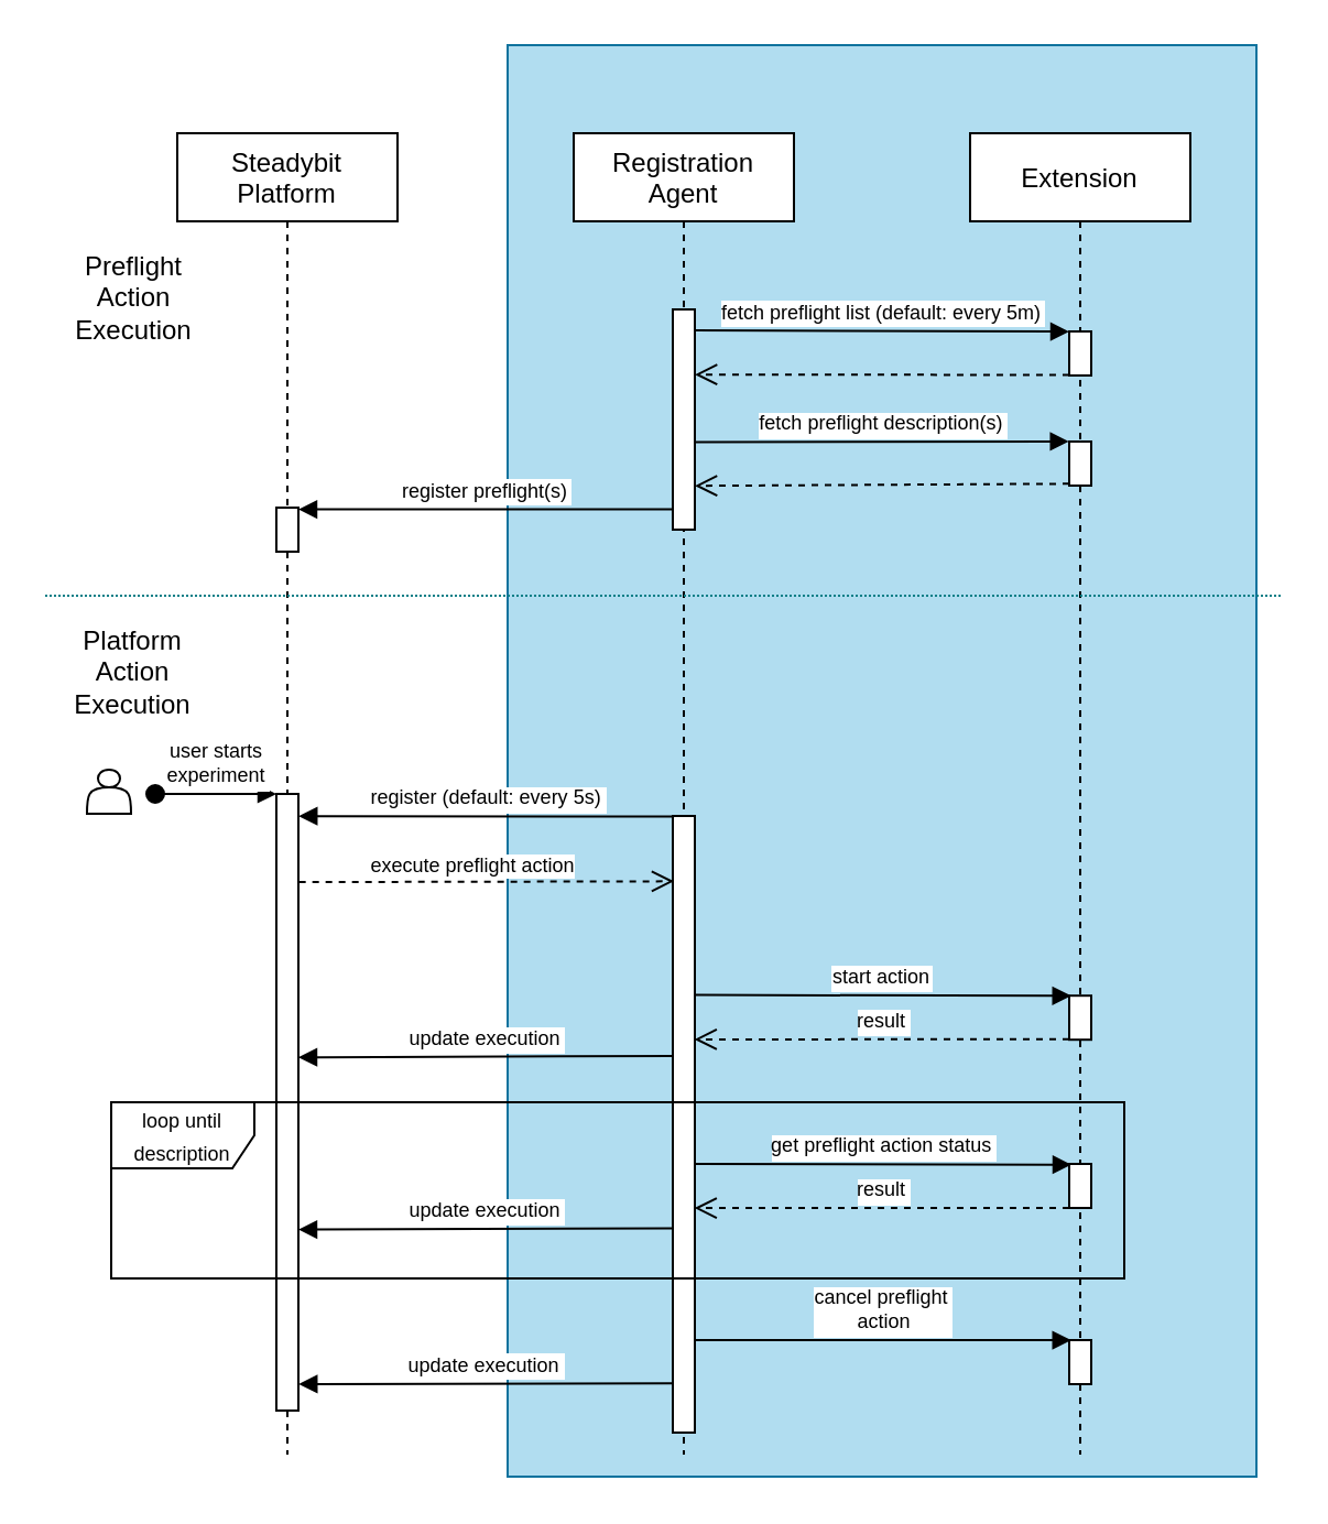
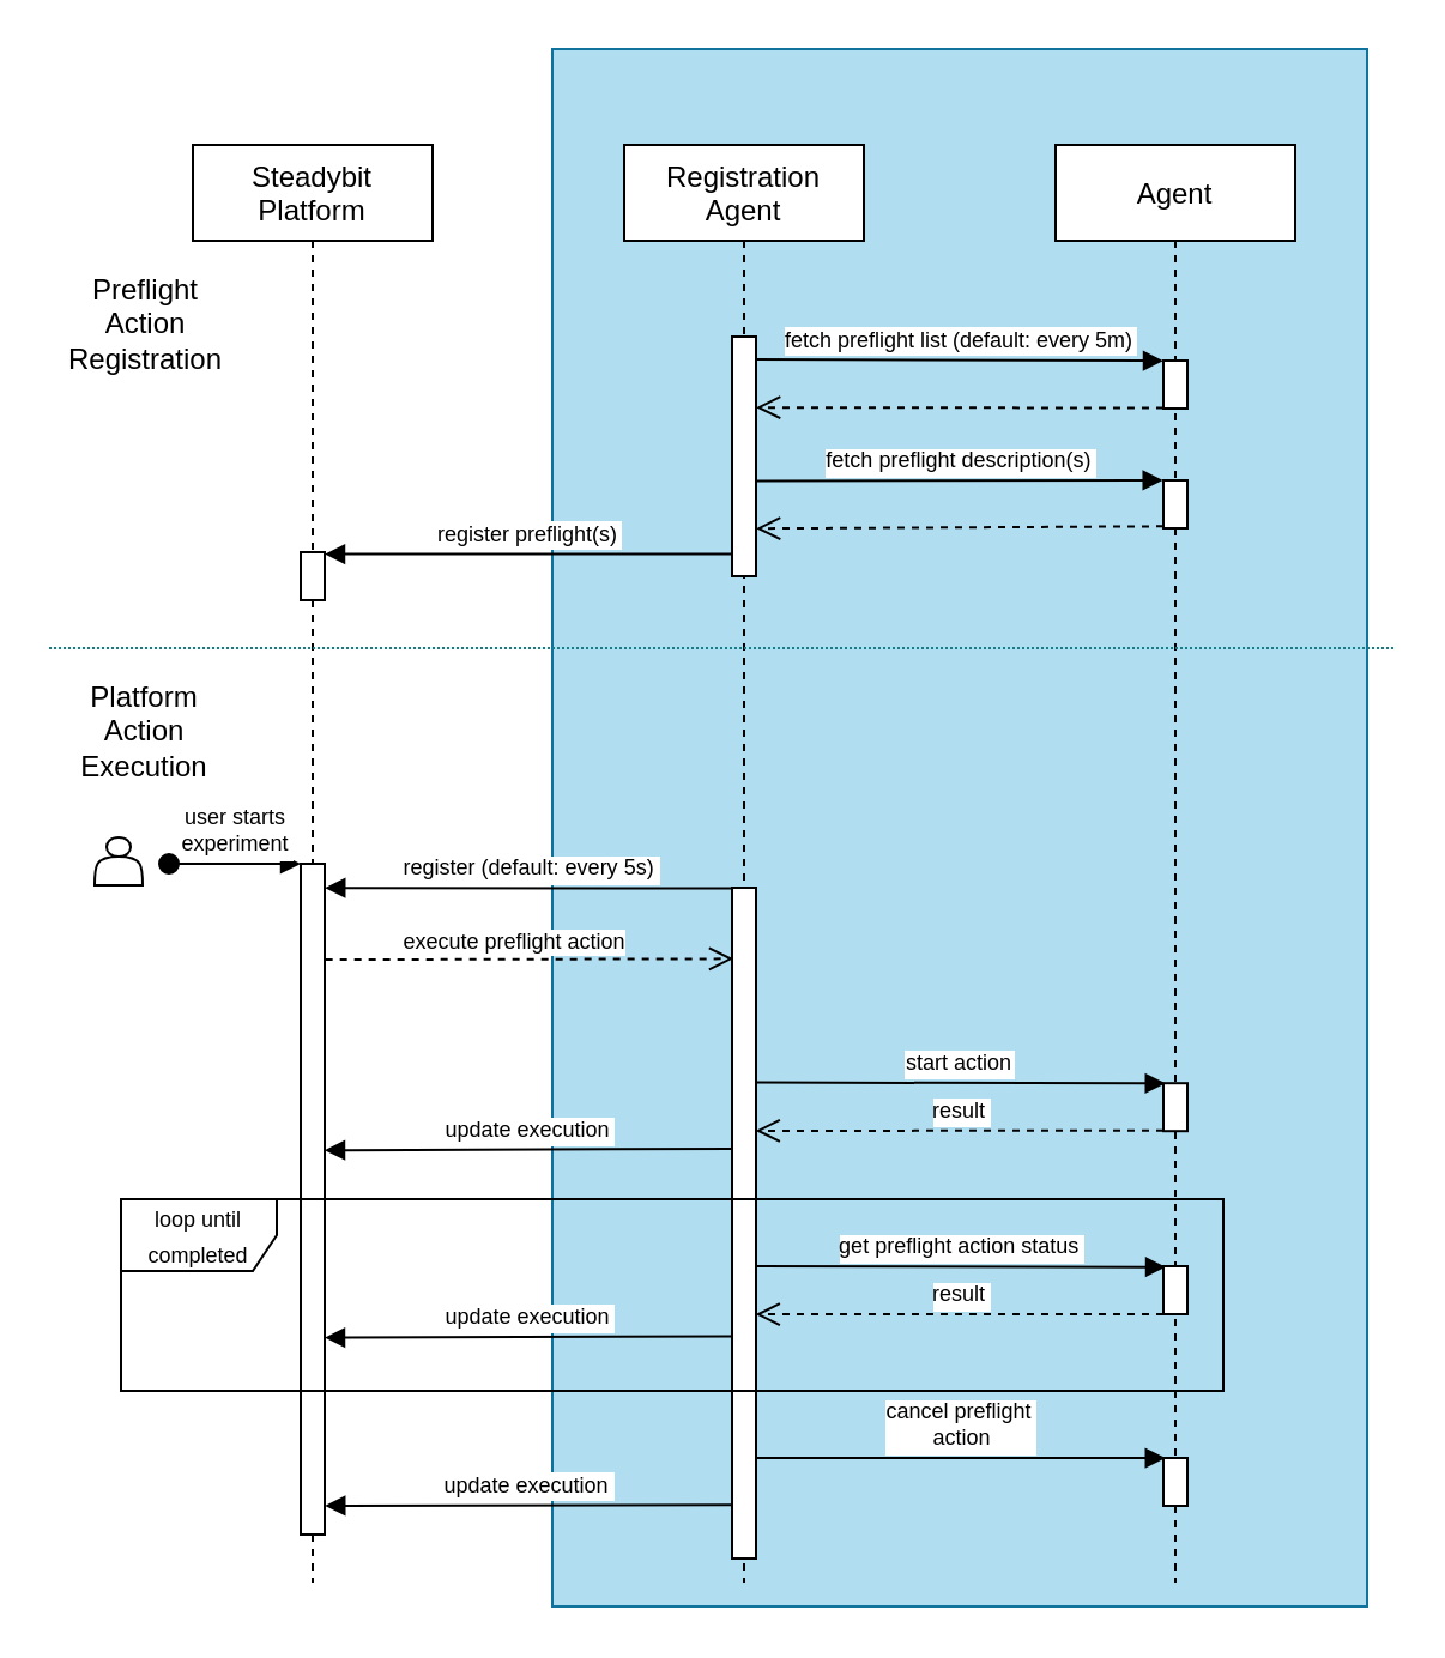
  <mxCell id="0" />
  <mxCell id="1" parent="0" />
  <mxCell id="2" value="" style="whiteSpace=wrap;html=1;labelBackgroundColor=#0000CC;fontSize=9;fillColor=#b1ddf0;strokeColor=#10739e;" parent="1" vertex="1"><mxGeometry x="230" y="20" width="340" height="650" as="geometry" /></mxCell>
  <mxCell id="3" value="Steadybit &#10;Platform" style="shape=umlLifeline;perimeter=lifelinePerimeter;container=1;collapsible=0;recursiveResize=0;rounded=0;shadow=0;strokeWidth=1;" parent="1" vertex="1"><mxGeometry x="80" y="60" width="100" height="600" as="geometry" /></mxCell>
  <mxCell id="4" value="" style="points=[];perimeter=orthogonalPerimeter;rounded=0;shadow=0;strokeWidth=1;" parent="3" vertex="1"><mxGeometry x="45" y="300" width="10" height="280" as="geometry" /></mxCell>
  <mxCell id="5" value="user starts&#10;experiment" style="verticalAlign=bottom;startArrow=oval;endArrow=block;startSize=8;shadow=0;strokeWidth=1;fontSize=9;" parent="3" target="4" edge="1"><mxGeometry relative="1" as="geometry"><mxPoint x="-10" y="300" as="sourcePoint" /></mxGeometry></mxCell>
  <mxCell id="6" value="" style="points=[];perimeter=orthogonalPerimeter;rounded=0;shadow=0;strokeWidth=1;" parent="3" vertex="1"><mxGeometry x="45" y="170" width="10" height="20" as="geometry" /></mxCell>
  <mxCell id="7" value="Registration&#10;Agent" style="shape=umlLifeline;perimeter=lifelinePerimeter;container=1;collapsible=0;recursiveResize=0;rounded=0;shadow=0;strokeWidth=1;" parent="1" vertex="1"><mxGeometry x="260" y="60" width="100" height="600" as="geometry" /></mxCell>
  <mxCell id="8" value="" style="points=[];perimeter=orthogonalPerimeter;rounded=0;shadow=0;strokeWidth=1;" parent="7" vertex="1"><mxGeometry x="45" y="80" width="10" height="100" as="geometry" /></mxCell>
  <mxCell id="9" value="" style="points=[];perimeter=orthogonalPerimeter;rounded=0;shadow=0;strokeWidth=1;fillColor=default;" parent="7" vertex="1"><mxGeometry x="45" y="310" width="10" height="280" as="geometry" /></mxCell>
  <mxCell id="10" value="fetch preflight list (default: every 5m)" style="verticalAlign=bottom;endArrow=block;shadow=0;strokeWidth=1;entryX=0;entryY=0.004;entryDx=0;entryDy=0;entryPerimeter=0;exitX=1;exitY=0.095;exitDx=0;exitDy=0;exitPerimeter=0;fontSize=9;" parent="1" source="8" target="12" edge="1"><mxGeometry relative="1" as="geometry"><mxPoint x="340" y="150" as="sourcePoint" /><mxPoint x="480" y="150" as="targetPoint" /><Array as="points" /></mxGeometry></mxCell>
- <mxCell id="11" value="Extension" style="shape=umlLifeline;perimeter=lifelinePerimeter;container=1;collapsible=0;recursiveResize=0;rounded=0;shadow=0;strokeWidth=1;" parent="1" vertex="1"><mxGeometry x="440" y="60" width="100" height="600" as="geometry" /></mxCell>
+ <mxCell id="11" value="Agent" style="shape=umlLifeline;perimeter=lifelinePerimeter;container=1;collapsible=0;recursiveResize=0;rounded=0;shadow=0;strokeWidth=1;" parent="1" vertex="1"><mxGeometry x="440" y="60" width="100" height="600" as="geometry" /></mxCell>
  <mxCell id="12" value="" style="points=[];perimeter=orthogonalPerimeter;rounded=0;shadow=0;strokeWidth=1;" parent="11" vertex="1"><mxGeometry x="45" y="90" width="10" height="20" as="geometry" /></mxCell>
  <mxCell id="13" value="" style="points=[];perimeter=orthogonalPerimeter;rounded=0;shadow=0;strokeWidth=1;" parent="11" vertex="1"><mxGeometry x="45" y="140" width="10" height="20" as="geometry" /></mxCell>
  <mxCell id="14" value="" style="points=[];perimeter=orthogonalPerimeter;rounded=0;shadow=0;strokeWidth=1;" parent="11" vertex="1"><mxGeometry x="45" y="391.6" width="10" height="20" as="geometry" /></mxCell>
  <mxCell id="15" value="" style="points=[];perimeter=orthogonalPerimeter;rounded=0;shadow=0;strokeWidth=1;" parent="11" vertex="1"><mxGeometry x="45" y="548" width="10" height="20" as="geometry" /></mxCell>
  <mxCell id="16" value="" style="verticalAlign=bottom;endArrow=open;dashed=1;endSize=8;shadow=0;strokeWidth=1;exitX=-0.001;exitY=0.987;exitDx=0;exitDy=0;exitPerimeter=0;entryX=1.005;entryY=0.296;entryDx=0;entryDy=0;entryPerimeter=0;" parent="1" source="12" target="8" edge="1"><mxGeometry relative="1" as="geometry"><mxPoint x="340" y="171" as="targetPoint" /><mxPoint x="480" y="170" as="sourcePoint" /><Array as="points" /></mxGeometry></mxCell>
  <mxCell id="17" value="fetch preflight description(s)" style="verticalAlign=bottom;endArrow=block;shadow=0;strokeWidth=1;entryX=-0.015;entryY=-0.001;entryDx=0;entryDy=0;entryPerimeter=0;exitX=0.996;exitY=0.602;exitDx=0;exitDy=0;exitPerimeter=0;fontSize=9;" parent="1" source="8" target="13" edge="1"><mxGeometry relative="1" as="geometry"><mxPoint x="290" y="200" as="sourcePoint" /><mxPoint x="490" y="200" as="targetPoint" /><Array as="points" /></mxGeometry></mxCell>
  <mxCell id="18" value="" style="verticalAlign=bottom;endArrow=open;dashed=1;endSize=8;shadow=0;strokeWidth=1;exitX=0;exitY=0.958;exitDx=0;exitDy=0;exitPerimeter=0;entryX=1.004;entryY=0.801;entryDx=0;entryDy=0;entryPerimeter=0;" parent="1" source="13" target="8" edge="1"><mxGeometry relative="1" as="geometry"><mxPoint x="320" y="220" as="targetPoint" /><mxPoint x="493" y="220" as="sourcePoint" /><Array as="points" /></mxGeometry></mxCell>
  <mxCell id="19" value="register preflight(s)" style="verticalAlign=bottom;endArrow=block;shadow=0;strokeWidth=1;exitX=0;exitY=0.908;exitDx=0;exitDy=0;exitPerimeter=0;fontSize=9;" parent="1" source="8" target="6" edge="1"><mxGeometry relative="1" as="geometry"><mxPoint x="305" y="210" as="sourcePoint" /><mxPoint x="504.85" y="209.98" as="targetPoint" /><Array as="points" /></mxGeometry></mxCell>
  <mxCell id="20" value="" style="shape=actor;whiteSpace=wrap;html=1;" parent="1" vertex="1"><mxGeometry x="39" y="349" width="20" height="20" as="geometry" /></mxCell>
  <mxCell id="21" value="" style="endArrow=none;dashed=1;html=1;rounded=0;fontSize=7;fillColor=#b0e3e6;strokeColor=#0e8088;dashPattern=1 1;" parent="1" edge="1"><mxGeometry width="50" height="50" relative="1" as="geometry"><mxPoint x="20" y="270" as="sourcePoint" /><mxPoint x="581" y="270" as="targetPoint" /></mxGeometry></mxCell>
- <mxCell id="22" value="&lt;font style=&quot;font-size: 12px;&quot;&gt;Preflight Action Execution&lt;/font&gt;" style="text;html=1;strokeColor=none;fillColor=none;align=center;verticalAlign=middle;whiteSpace=wrap;rounded=0;fontSize=10;" parent="1" vertex="1"><mxGeometry x="21" y="120" width="79" height="30" as="geometry" /></mxCell>
+ <mxCell id="22" value="&lt;font style=&quot;font-size: 12px;&quot;&gt;Preflight Action Registration&lt;/font&gt;" style="text;html=1;strokeColor=none;fillColor=none;align=center;verticalAlign=middle;whiteSpace=wrap;rounded=0;fontSize=10;" parent="1" vertex="1"><mxGeometry x="21" y="120" width="79" height="30" as="geometry" /></mxCell>
  <mxCell id="23" value="&lt;font style=&quot;font-size: 12px;&quot;&gt;Platform Action Execution&lt;/font&gt;" style="text;html=1;strokeColor=none;fillColor=none;align=center;verticalAlign=middle;whiteSpace=wrap;rounded=0;fontSize=10;" parent="1" vertex="1"><mxGeometry x="20" y="290" width="80" height="30" as="geometry" /></mxCell>
  <mxCell id="24" value="register (default: every 5s)" style="verticalAlign=bottom;endArrow=block;shadow=0;strokeWidth=1;fontSize=9;exitX=0.055;exitY=0.001;exitDx=0;exitDy=0;exitPerimeter=0;entryX=1.013;entryY=0.036;entryDx=0;entryDy=0;entryPerimeter=0;" parent="1" source="9" target="4" edge="1"><mxGeometry relative="1" as="geometry"><mxPoint x="210" y="400" as="sourcePoint" /><mxPoint x="140" y="370" as="targetPoint" /><Array as="points" /></mxGeometry></mxCell>
  <mxCell id="25" value="update execution" style="verticalAlign=bottom;endArrow=block;shadow=0;strokeWidth=1;fontSize=9;entryX=1.013;entryY=0.85;entryDx=0;entryDy=0;entryPerimeter=0;exitX=-0.047;exitY=0.92;exitDx=0;exitDy=0;exitPerimeter=0;" parent="1" source="9" edge="1"><mxGeometry relative="1" as="geometry"><mxPoint x="300" y="628" as="sourcePoint" /><mxPoint x="135.13" y="628" as="targetPoint" /><Array as="points" /></mxGeometry></mxCell>
  <mxCell id="26" value="update execution" style="verticalAlign=bottom;endArrow=block;shadow=0;strokeWidth=1;fontSize=9;exitX=-0.003;exitY=0.5;exitDx=0;exitDy=0;exitPerimeter=0;entryX=1;entryY=0.503;entryDx=0;entryDy=0;entryPerimeter=0;" parent="1" edge="1"><mxGeometry relative="1" as="geometry"><mxPoint x="304.97" y="479" as="sourcePoint" /><mxPoint x="135" y="479.6" as="targetPoint" /><Array as="points" /></mxGeometry></mxCell>
  <mxCell id="27" value="result" style="verticalAlign=bottom;endArrow=open;dashed=1;endSize=8;shadow=0;strokeWidth=1;exitX=0;exitY=0.99;exitDx=0;exitDy=0;exitPerimeter=0;entryX=0.984;entryY=0.447;entryDx=0;entryDy=0;entryPerimeter=0;fontSize=9;" parent="1" source="14" edge="1"><mxGeometry relative="1" as="geometry"><mxPoint x="314.84" y="471.46" as="targetPoint" /><mxPoint x="479.96" y="471.13" as="sourcePoint" /><Array as="points" /><mxPoint as="offset" /></mxGeometry></mxCell>
  <mxCell id="28" value="start action" style="verticalAlign=bottom;endArrow=block;shadow=0;strokeWidth=1;fontSize=9;entryX=0.087;entryY=0.003;entryDx=0;entryDy=0;entryPerimeter=0;exitX=0.996;exitY=0.335;exitDx=0;exitDy=0;exitPerimeter=0;" parent="1" target="14" edge="1"><mxGeometry relative="1" as="geometry"><mxPoint x="314.96" y="451.3" as="sourcePoint" /><mxPoint x="376.72" y="492.6" as="targetPoint" /><Array as="points" /></mxGeometry></mxCell>
  <mxCell id="29" value="" style="verticalAlign=bottom;endArrow=open;dashed=1;endSize=8;shadow=0;strokeWidth=1;entryX=0.053;entryY=0.106;entryDx=0;entryDy=0;entryPerimeter=0;exitX=1.033;exitY=0.143;exitDx=0;exitDy=0;exitPerimeter=0;" parent="1" source="4" target="9" edge="1"><mxGeometry relative="1" as="geometry"><mxPoint x="325.04" y="230.1" as="targetPoint" /><mxPoint x="140" y="400" as="sourcePoint" /><Array as="points" /></mxGeometry></mxCell>
  <mxCell id="30" value="execute preflight action" style="edgeLabel;html=1;align=center;verticalAlign=middle;resizable=0;points=[];fontSize=9;" parent="29" vertex="1" connectable="0"><mxGeometry x="0.11" y="-1" relative="1" as="geometry"><mxPoint x="-16" y="-8" as="offset" /></mxGeometry></mxCell>
  <mxCell id="31" value="cancel preflight&#10; action" style="verticalAlign=bottom;endArrow=block;shadow=0;strokeWidth=1;fontSize=9;entryX=0.087;entryY=0.003;entryDx=0;entryDy=0;entryPerimeter=0;" parent="1" source="9" target="15" edge="1"><mxGeometry relative="1" as="geometry"><mxPoint x="315" y="539.8" as="sourcePoint" /><mxPoint x="-123.28" y="501.4" as="targetPoint" /><Array as="points" /></mxGeometry></mxCell>
- <mxCell id="32" value="&lt;font style=&quot;font-size: 9px;&quot;&gt;loop until description&lt;/font&gt;" style="shape=umlFrame;whiteSpace=wrap;html=1;width=65;height=30;" parent="1" vertex="1"><mxGeometry x="50" y="500" width="460" height="80" as="geometry" /></mxCell>
+ <mxCell id="32" value="&lt;font style=&quot;font-size: 9px;&quot;&gt;loop until completed&lt;/font&gt;" style="shape=umlFrame;whiteSpace=wrap;html=1;width=65;height=30;" parent="1" vertex="1"><mxGeometry x="50" y="500" width="460" height="80" as="geometry" /></mxCell>
  <mxCell id="33" value="" style="points=[];perimeter=orthogonalPerimeter;rounded=0;shadow=0;strokeWidth=1;" parent="1" vertex="1"><mxGeometry x="485" y="528" width="10" height="20" as="geometry" /></mxCell>
  <mxCell id="34" value="get preflight action status" style="verticalAlign=bottom;endArrow=block;shadow=0;strokeWidth=1;fontSize=9;entryX=0.087;entryY=0.003;entryDx=0;entryDy=0;entryPerimeter=0;exitX=0.996;exitY=0.335;exitDx=0;exitDy=0;exitPerimeter=0;" parent="1" edge="1"><mxGeometry relative="1" as="geometry"><mxPoint x="315.09" y="528" as="sourcePoint" /><mxPoint x="486" y="528.36" as="targetPoint" /><Array as="points" /></mxGeometry></mxCell>
  <mxCell id="35" value="result" style="verticalAlign=bottom;endArrow=open;dashed=1;endSize=8;shadow=0;strokeWidth=1;exitX=0;exitY=0.99;exitDx=0;exitDy=0;exitPerimeter=0;entryX=0.984;entryY=0.447;entryDx=0;entryDy=0;entryPerimeter=0;fontSize=9;" parent="1" edge="1"><mxGeometry relative="1" as="geometry"><mxPoint x="314.84" y="548.06" as="targetPoint" /><mxPoint x="485" y="548" as="sourcePoint" /><Array as="points" /><mxPoint as="offset" /></mxGeometry></mxCell>
  <mxCell id="36" value="update execution" style="verticalAlign=bottom;endArrow=block;shadow=0;strokeWidth=1;fontSize=9;exitX=-0.003;exitY=0.5;exitDx=0;exitDy=0;exitPerimeter=0;entryX=1;entryY=0.503;entryDx=0;entryDy=0;entryPerimeter=0;" parent="1" edge="1"><mxGeometry relative="1" as="geometry"><mxPoint x="304.97" y="557.2" as="sourcePoint" /><mxPoint x="135" y="557.8" as="targetPoint" /><Array as="points" /></mxGeometry></mxCell>
